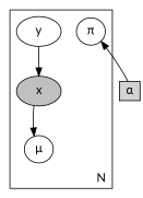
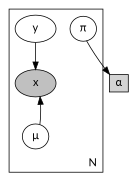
  digraph {
    fontname=Lato
    node [fontname=Lato style=filled]
    edge [fontname=Lato]
    n1 [fillcolor=white label=y shape=ellipse]
    n2 [fillcolor=grey label=x shape=ellipse]
    n3 [height=0.2 label="π" width=0.20 style=""]
    n4 [height=0.2 label="μ" width=0.20 style=""]
    n5 [height=0.2 label="α" shape=box width=0.20]
    subgraph cluster_1 {
      label=N
      labeljust=r
      labelloc=b
      rankdir=TB
      n1
      n2
      n3
      n4
    }
    n1 -> n2
-   n2 -> n4
-   n5 -> n3
+   n4 -> n2
+   n3 -> n5
  }
